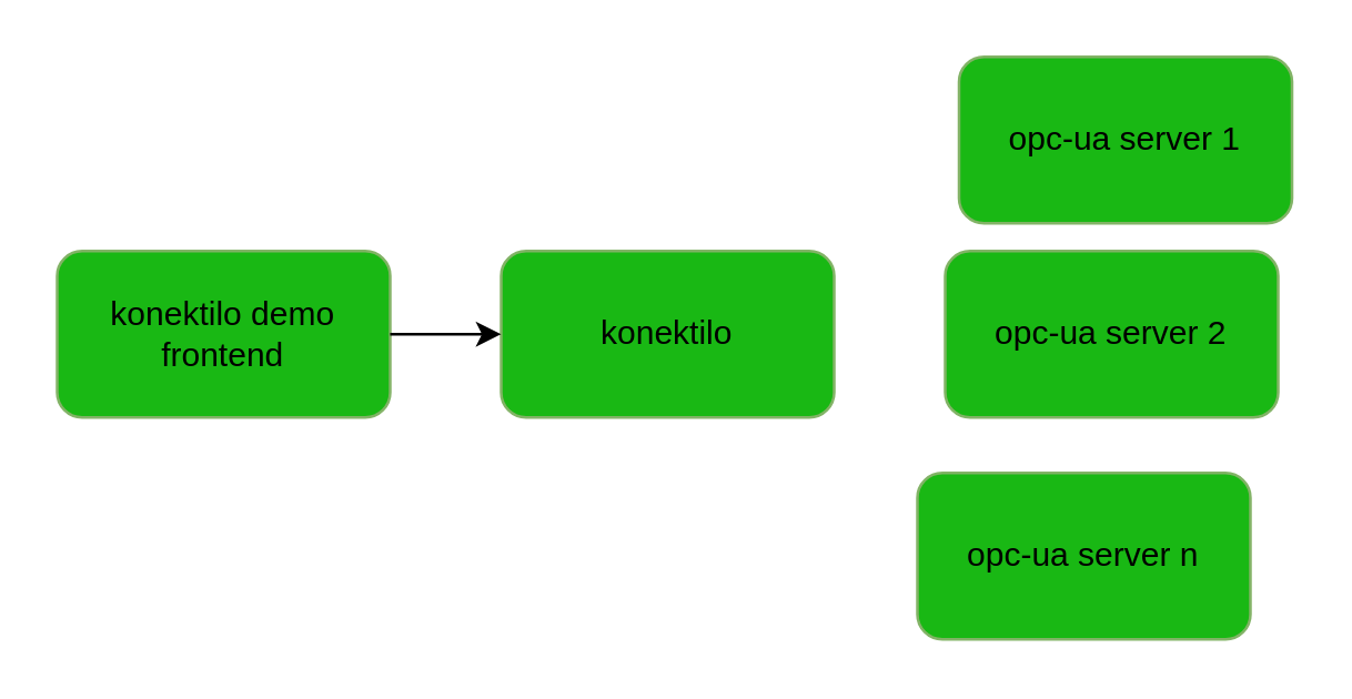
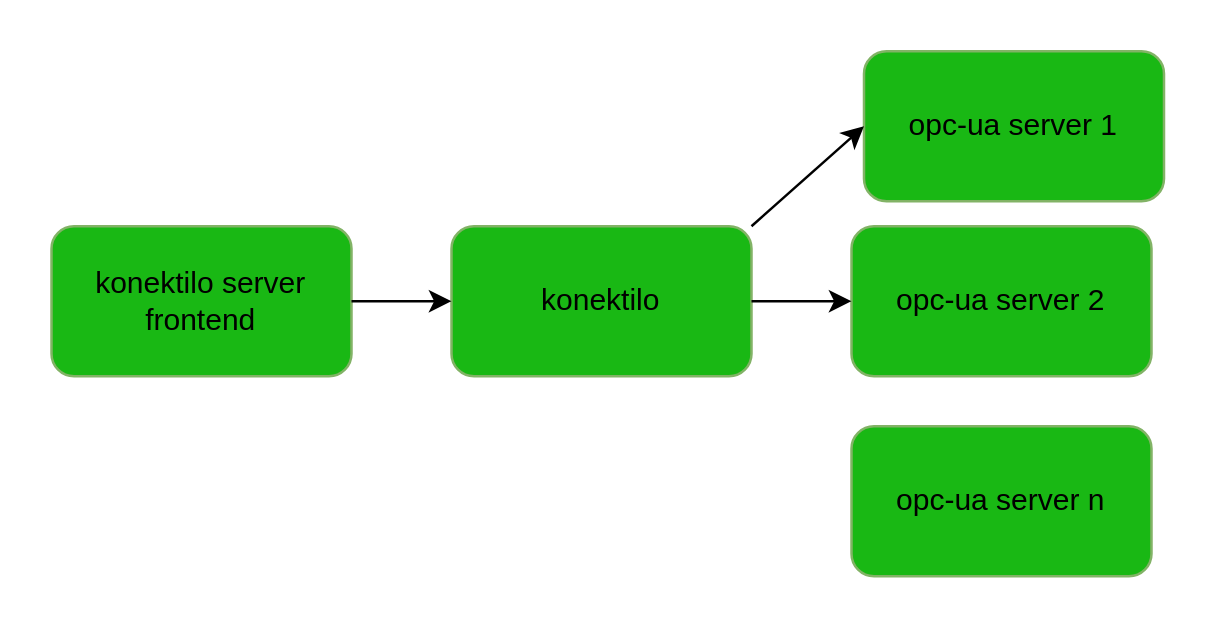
  <mxCell id="0" />
  <mxCell id="1" parent="0" />
  <mxCell id="2" value="konektilo" style="rounded=1;whiteSpace=wrap;html=1;fillColor=#19b814;strokeColor=#82b366;" vertex="1" parent="1"><mxGeometry x="180" y="90" width="120" height="60" as="geometry" /></mxCell>
  <mxCell id="3" value="opc-ua server 1" style="rounded=1;whiteSpace=wrap;html=1;fillColor=#19b814;strokeColor=#82b366;" vertex="1" parent="1"><mxGeometry x="345" y="20" width="120" height="60" as="geometry" /></mxCell>
  <mxCell id="4" value="opc-ua server 2" style="rounded=1;whiteSpace=wrap;html=1;fillColor=#19b814;strokeColor=#82b366;" vertex="1" parent="1"><mxGeometry x="340" y="90" width="120" height="60" as="geometry" /></mxCell>
- <mxCell id="5" value="opc-ua server n" style="rounded=1;whiteSpace=wrap;html=1;fillColor=#19b814;strokeColor=#82b366;" vertex="1" parent="1"><mxGeometry x="330" y="170" width="120" height="60" as="geometry" /></mxCell>
- <mxCell id="6" value="konektilo demo frontend" style="rounded=1;whiteSpace=wrap;html=1;fillColor=#19b814;strokeColor=#82b366;gradientColor=none;" vertex="1" parent="1"><mxGeometry x="20" y="90" width="120" height="60" as="geometry" /></mxCell>
+ <mxCell id="5" value="opc-ua server n" style="rounded=1;whiteSpace=wrap;html=1;fillColor=#19b814;strokeColor=#82b366;" vertex="1" parent="1"><mxGeometry x="340" y="170" width="120" height="60" as="geometry" /></mxCell>
+ <mxCell id="6" value="konektilo server frontend" style="rounded=1;whiteSpace=wrap;html=1;fillColor=#19b814;strokeColor=#82b366;gradientColor=none;" vertex="1" parent="1"><mxGeometry x="20" y="90" width="120" height="60" as="geometry" /></mxCell>
  <mxCell id="7" value="" style="endArrow=classic;html=1;entryX=0;entryY=0.5;entryDx=0;entryDy=0;exitX=1;exitY=0.5;exitDx=0;exitDy=0;" edge="1" parent="1" source="6" target="2"><mxGeometry width="50" height="50" relative="1" as="geometry"><mxPoint x="110" y="290" as="sourcePoint" /><mxPoint x="160" y="240" as="targetPoint" /></mxGeometry></mxCell>
+ <mxCell id="8" value="" style="endArrow=classic;html=1;entryX=0;entryY=0.5;entryDx=0;entryDy=0;exitX=1;exitY=0.5;exitDx=0;exitDy=0;" edge="1" parent="1" source="2" target="4"><mxGeometry width="50" height="50" relative="1" as="geometry"><mxPoint x="190" y="260" as="sourcePoint" /><mxPoint x="240" y="210" as="targetPoint" /></mxGeometry></mxCell>
+ <mxCell id="9" value="" style="endArrow=classic;html=1;entryX=0;entryY=0.5;entryDx=0;entryDy=0;exitX=1;exitY=0;exitDx=0;exitDy=0;" edge="1" parent="1" source="2" target="3"><mxGeometry width="50" height="50" relative="1" as="geometry"><mxPoint x="220" y="260" as="sourcePoint" /><mxPoint x="270" y="210" as="targetPoint" /></mxGeometry></mxCell>
